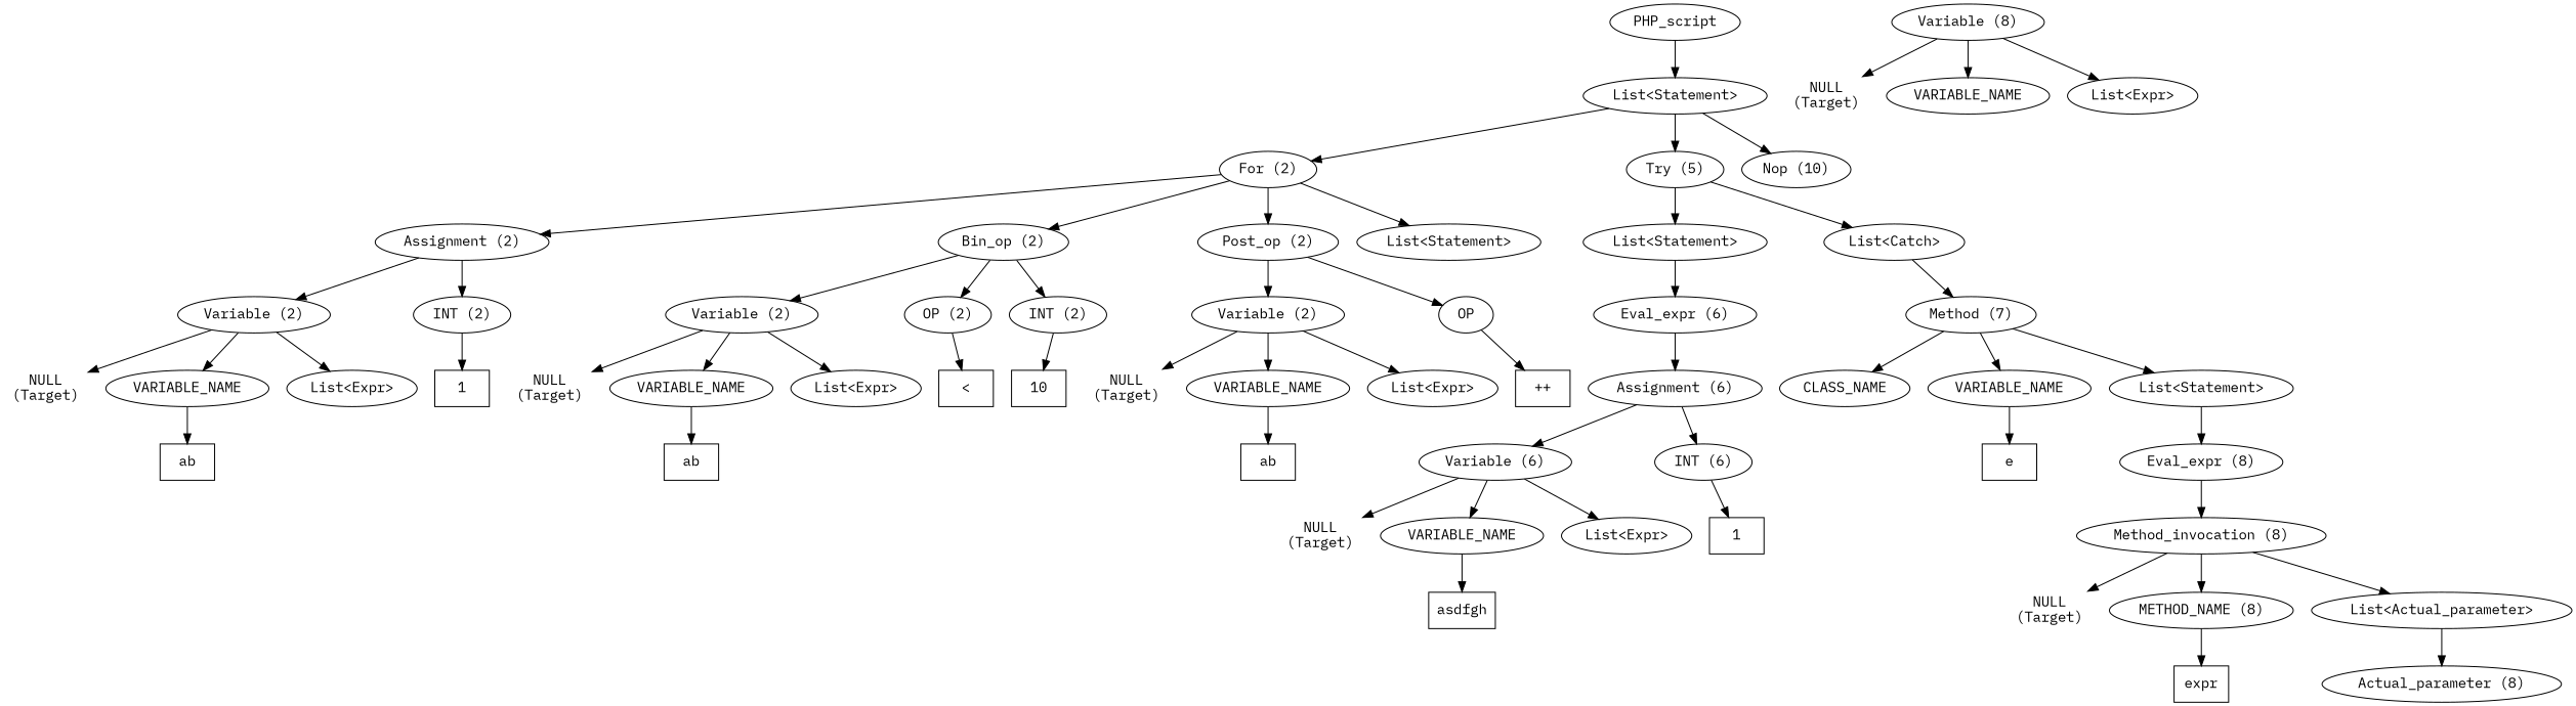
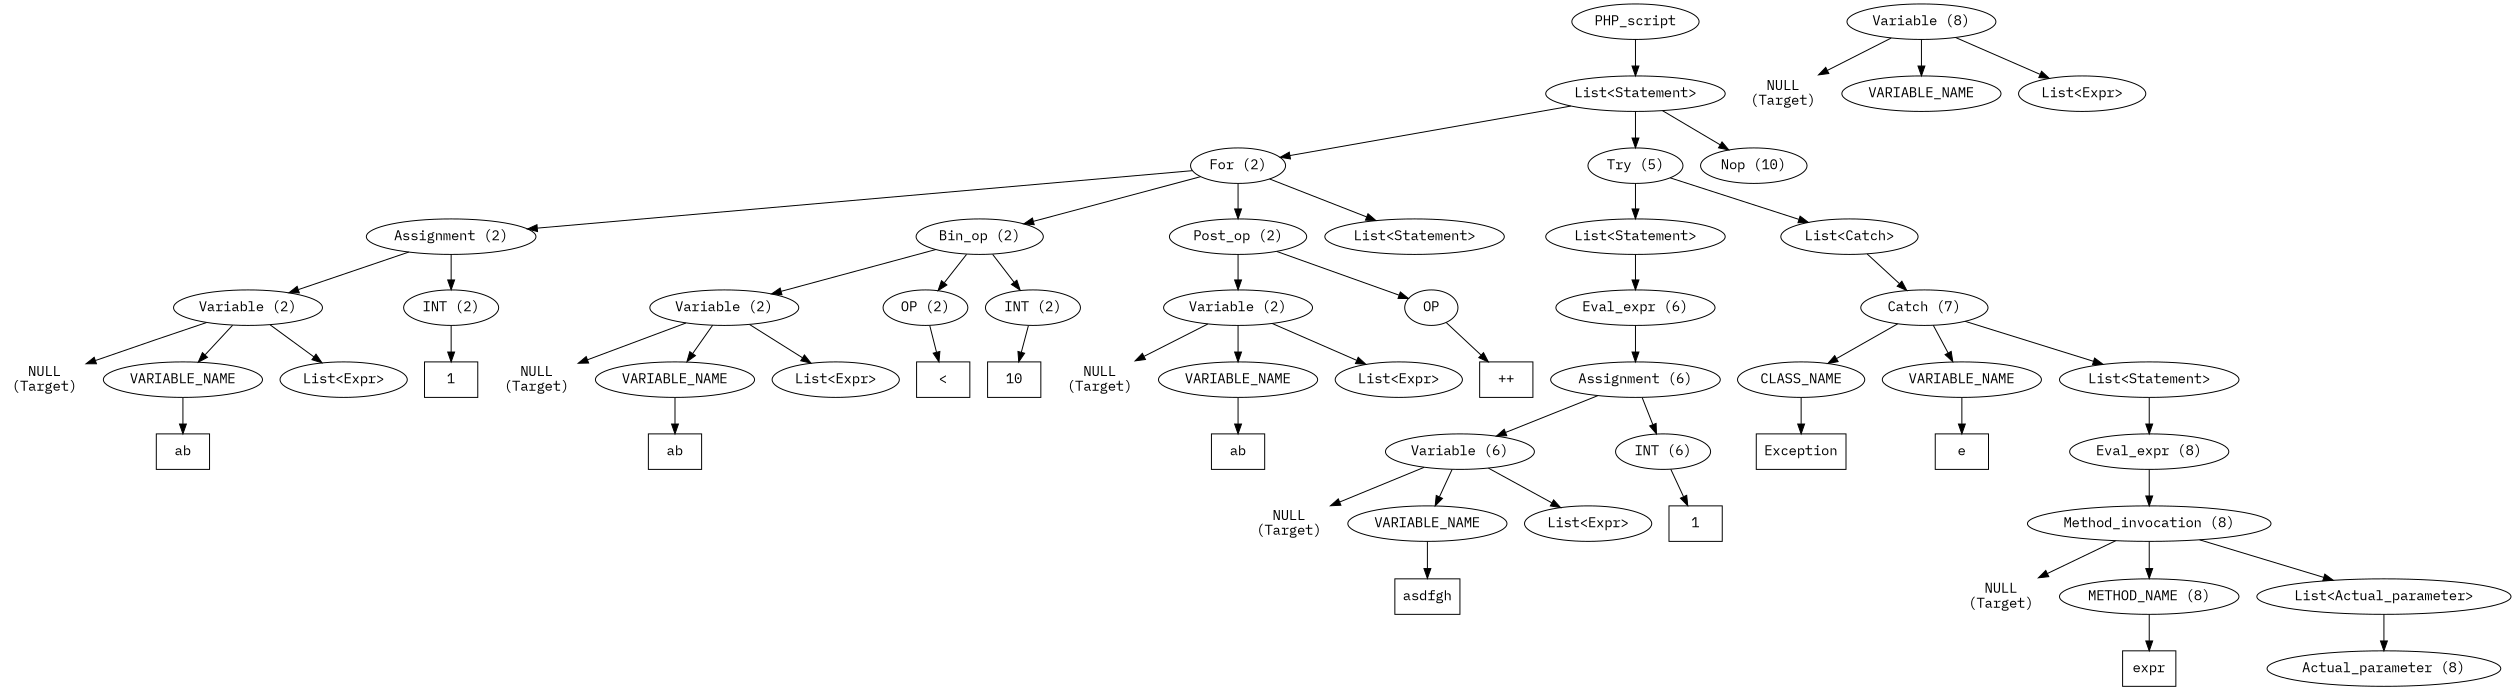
  digraph {
    fontname="IBM Plex Mono"
    ordering=out
    node [fontname="IBM Plex Mono"]
    edge [fontname="IBM Plex Mono"]
    n1 [label=PHP_script]
    n2 [label="List<Statement>"]
    n3 [label="For (2)"]
    n4 [label="Try (5)"]
    n5 [label="Nop (10)"]
    n6 [label="Assignment (2)"]
    n7 [label="Bin_op (2)"]
    n8 [label="Post_op (2)"]
    n9 [label="List<Statement>"]
    n10 [label="List<Statement>"]
    n11 [label="List<Catch>"]
    n12 [label="Variable (2)"]
    n13 [label="INT (2)"]
    n14 [label="Variable (2)"]
    n15 [label="OP (2)"]
    n16 [label="INT (2)"]
    n17 [label="Variable (2)"]
    n18 [label=OP]
    n19 [label="NULL\n(Target)" shape=plaintext]
    n20 [label=VARIABLE_NAME]
    n21 [label="List<Expr>"]
    n22 [label=1 shape=box]
    n23 [label=ab shape=box]
    n24 [label="NULL\n(Target)" shape=plaintext]
    n25 [label=VARIABLE_NAME]
    n26 [label="List<Expr>"]
    n27 [label="<" shape=box]
    n28 [label=10 shape=box]
    n29 [label=ab shape=box]
    n30 [label="NULL\n(Target)" shape=plaintext]
    n31 [label=VARIABLE_NAME]
    n32 [label="List<Expr>"]
    n33 [label="++" shape=box]
    n34 [label=ab shape=box]
    n35 [label="Eval_expr (6)"]
-   n36 [label="Method (7)"]
+   n36 [label="Catch (7)"]
    n37 [label="Assignment (6)"]
    n38 [label="Variable (6)"]
    n39 [label="INT (6)"]
    n40 [label="NULL\n(Target)" shape=plaintext]
    n41 [label=VARIABLE_NAME]
    n42 [label="List<Expr>"]
    n43 [label=1 shape=box]
    n44 [label=asdfgh shape=box]
    n45 [label=CLASS_NAME]
    n46 [label=VARIABLE_NAME]
    n47 [label="List<Statement>"]
+   n48 [label=Exception shape=box]
    n49 [label=e shape=box]
    n50 [label="Eval_expr (8)"]
    n51 [label="Method_invocation (8)"]
    n52 [label="NULL\n(Target)" shape=plaintext]
    n53 [label="METHOD_NAME (8)"]
    n54 [label="List<Actual_parameter>"]
    n55 [label=expr shape=box]
    n56 [label="Actual_parameter (8)"]
    n57 [label="Variable (8)"]
    n58 [label="NULL\n(Target)" shape=plaintext]
    n59 [label=VARIABLE_NAME]
    n60 [label="List<Expr>"]
    n1 -> n2
    n2 -> n3
    n2 -> n4
    n2 -> n5
    n3 -> n6
    n3 -> n7
    n3 -> n8
    n3 -> n9
    n4 -> n10
    n4 -> n11
    n6 -> n12
    n6 -> n13
    n7 -> n14
    n7 -> n15
    n7 -> n16
    n8 -> n17
    n8 -> n18
    n10 -> n35
    n11 -> n36
    n12 -> n19
    n12 -> n20
    n12 -> n21
    n13 -> n22
    n14 -> n24
    n14 -> n25
    n14 -> n26
    n15 -> n27
    n16 -> n28
    n17 -> n30
    n17 -> n31
    n17 -> n32
    n18 -> n33
    n20 -> n23
    n25 -> n29
    n31 -> n34
    n35 -> n37
    n36 -> n45
    n36 -> n46
    n36 -> n47
    n37 -> n38
    n37 -> n39
    n38 -> n40
    n38 -> n41
    n38 -> n42
    n39 -> n43
    n41 -> n44
+   n45 -> n48
    n46 -> n49
    n47 -> n50
    n50 -> n51
    n51 -> n52
    n51 -> n53
    n51 -> n54
    n53 -> n55
    n54 -> n56
    n57 -> n58
    n57 -> n59
    n57 -> n60
  }
